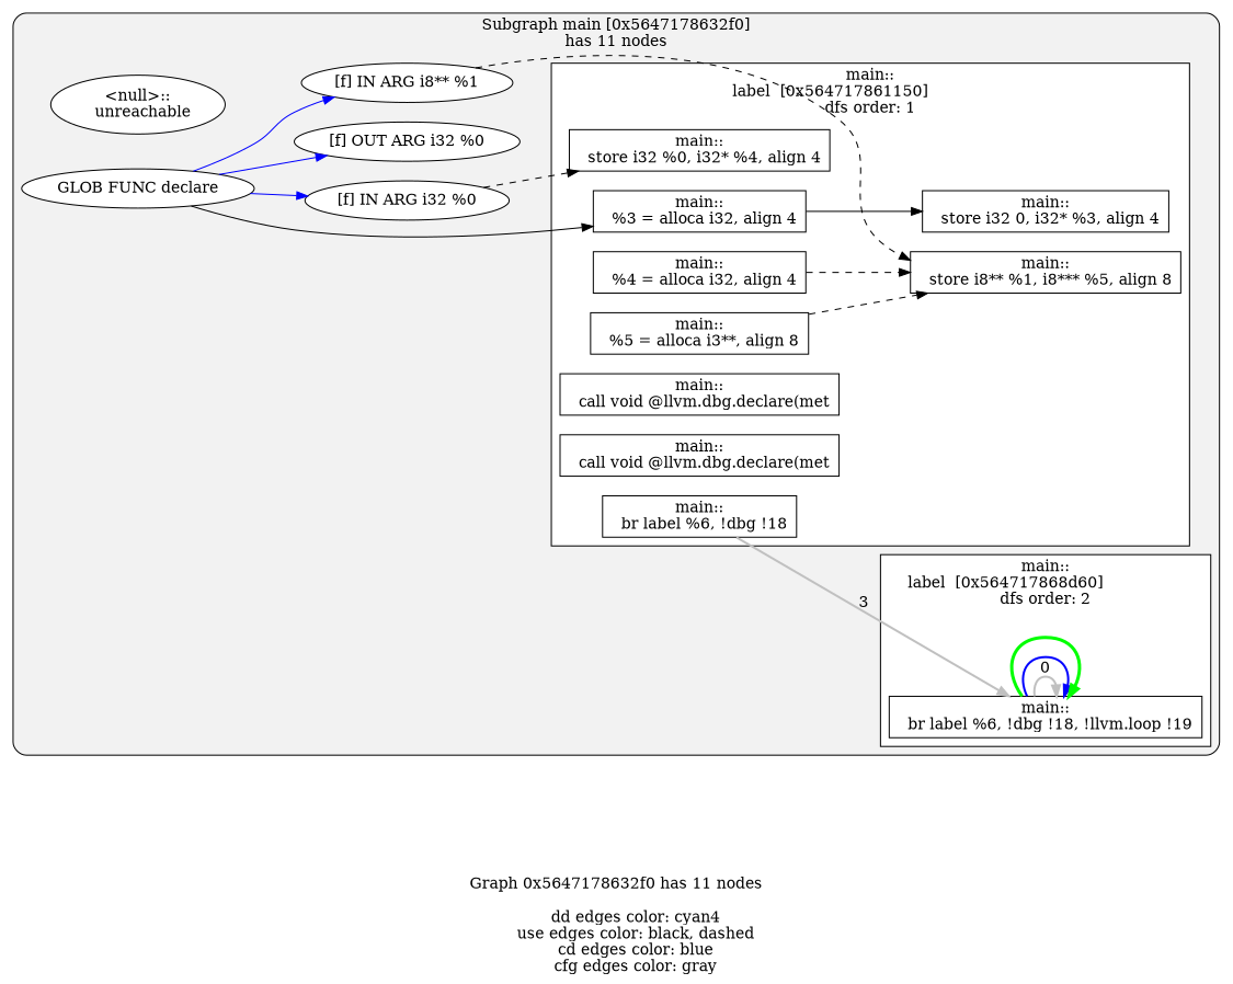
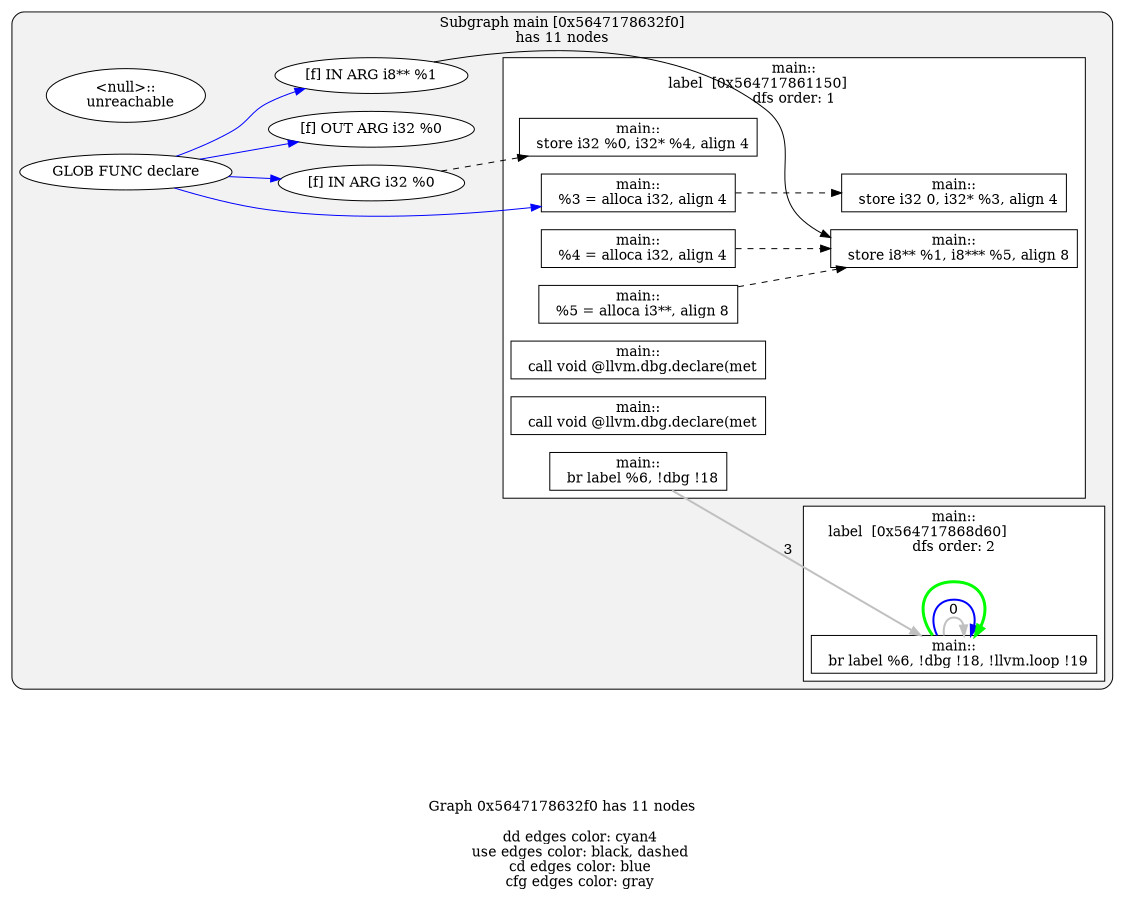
  digraph {
    compound=true
    fontname="DejaVu Serif"
    label="Graph 0x5647178632f0 has 11 nodes\n\n	dd edges color: cyan4\n	use edges color: black, dashed\n	cd edges color: blue\n	cfg edges color: gray"
    rankdir=LR
    node [fillcolor=white fontname="DejaVu Serif" shape=rect style=filled]
    edge [color=blue fontname="DejaVu Serif"]
    n1 [label="main::\n  br label %6, !dbg !18, !llvm.loop !19"]
    n2 [label="main::\n  store i32 %0, i32* %4, align 4"]
    n3 [label="main::\n  store i8** %1, i8*** %5, align 8"]
    n4 [label="main::\n  %3 = alloca i32, align 4"]
    n5 [label="main::\n  %4 = alloca i32, align 4"]
    n6 [label="main::\n  %5 = alloca i3**, align 8"]
    n7 [label="main::\n  store i32 0, i32* %3, align 4"]
    n8 [label="main::\n  call void @llvm.dbg.declare(met"]
    n9 [label="main::\n  call void @llvm.dbg.declare(met"]
    n10 [label="main::\n  br label %6, !dbg !18"]
    n11 [label="[f] IN ARG i32 %0" shape=""]
    n12 [label="[f] OUT ARG i32 %0" shape=""]
    n13 [label="[f] IN ARG i8** %1" shape=""]
    n14 [label="<null>::\n  unreachable" shape=""]
    n15 [label="GLOB FUNC declare" shape=""]
    subgraph cluster_1 {
      fillcolor=gray95
      label="Subgraph main [0x5647178632f0]\nhas 11 nodes\n"
      style="filled, rounded"
      n11
      n12
      n13
      n14
      n15
      subgraph cluster_2 {
        fillcolor=white
        label="main::\nlabel  [0x564717868d60]		\ndfs order: 2"
        style=filled
        n1
      }
      subgraph cluster_3 {
        fillcolor=white
        label="main::\nlabel  [0x564717861150]		\ndfs order: 1"
        style=filled
        n2
        n3
        n4
        n5
        n6
        n7
        n8
        n9
        n10
      }
    }
    n1 -> n1 [color=gray label=0 penwidth=2]
    n1 -> n1 [penwidth=2]
    n1 -> n1 [color=green constraint=false penwidth=3]
-   n4 -> n7 [color=black rank=max style=solid]
+   n4 -> n7 [color=black rank=max style=dashed]
    n5 -> n3 [color=black rank=max style=dashed]
    n6 -> n3 [color=black rank=max style=dashed]
    n10 -> n1 [color=gray label=3 penwidth=2]
    n11 -> n2 [color=black rank=max style=dashed]
-   n13 -> n3 [color=black rank=max style=dashed]
-   n15 -> n4 [color=black]
+   n13 -> n3 [color=black rank=max style=solid]
+   n15 -> n4
    n15 -> n11
    n15 -> n12
    n15 -> n13
  }
